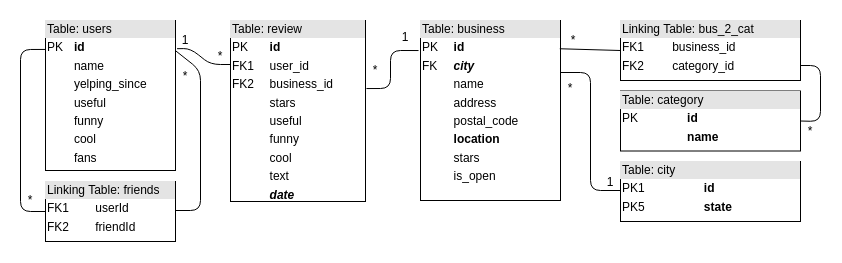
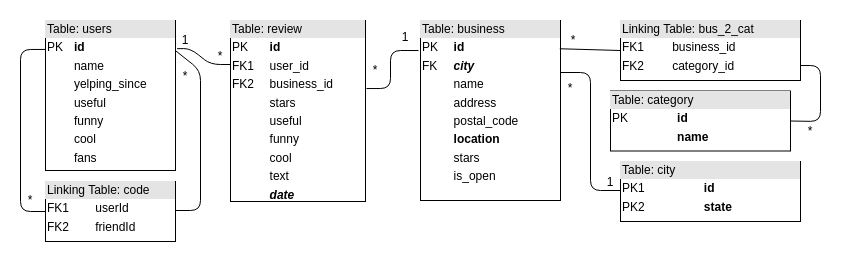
  <mxCell id="0" />
  <mxCell id="1" parent="0" />
  <mxCell id="2" value="&lt;div style=&quot;box-sizing: border-box ; width: 100% ; background: #e4e4e4 ; padding: 2px&quot;&gt;Table: review&lt;/div&gt;&lt;table style=&quot;width: 100% ; font-size: 1em&quot; cellpadding=&quot;2&quot; cellspacing=&quot;0&quot;&gt;&lt;tbody&gt;&lt;tr&gt;&lt;td&gt;PK&lt;/td&gt;&lt;td&gt;&lt;b&gt;id&lt;/b&gt;&lt;/td&gt;&lt;/tr&gt;&lt;tr&gt;&lt;td&gt;FK1&lt;/td&gt;&lt;td&gt;user_id&lt;/td&gt;&lt;/tr&gt;&lt;tr&gt;&lt;td&gt;FK2&lt;/td&gt;&lt;td&gt;business_id&lt;/td&gt;&lt;/tr&gt;&lt;tr&gt;&lt;td&gt;&lt;br&gt;&lt;/td&gt;&lt;td&gt;stars&lt;/td&gt;&lt;/tr&gt;&lt;tr&gt;&lt;td&gt;&lt;br&gt;&lt;/td&gt;&lt;td&gt;useful&lt;/td&gt;&lt;/tr&gt;&lt;tr&gt;&lt;td&gt;&lt;br&gt;&lt;/td&gt;&lt;td&gt;funny&lt;/td&gt;&lt;/tr&gt;&lt;tr&gt;&lt;td&gt;&lt;br&gt;&lt;/td&gt;&lt;td&gt;cool&lt;/td&gt;&lt;/tr&gt;&lt;tr&gt;&lt;td&gt;&lt;br&gt;&lt;/td&gt;&lt;td&gt;text&lt;/td&gt;&lt;/tr&gt;&lt;tr&gt;&lt;td&gt;&lt;br&gt;&lt;/td&gt;&lt;td&gt;&lt;i&gt;&lt;b&gt;date&lt;/b&gt;&lt;/i&gt;&lt;/td&gt;&lt;/tr&gt;&lt;/tbody&gt;&lt;/table&gt;" style="verticalAlign=top;align=left;overflow=fill;html=1;" parent="1" vertex="1"><mxGeometry x="230" y="20" width="135" height="181" as="geometry" /></mxCell>
  <mxCell id="3" value="&lt;div style=&quot;box-sizing: border-box ; width: 100% ; background: #e4e4e4 ; padding: 2px&quot;&gt;Table: business&lt;/div&gt;&lt;table style=&quot;width: 100% ; font-size: 1em&quot; cellpadding=&quot;2&quot; cellspacing=&quot;0&quot;&gt;&lt;tbody&gt;&lt;tr&gt;&lt;td&gt;PK&lt;/td&gt;&lt;td&gt;&lt;b&gt;id&lt;/b&gt;&lt;/td&gt;&lt;/tr&gt;&lt;tr&gt;&lt;td&gt;FK&lt;/td&gt;&lt;td&gt;&lt;b&gt;&lt;i&gt;city&lt;/i&gt;&lt;/b&gt;&lt;/td&gt;&lt;/tr&gt;&lt;tr&gt;&lt;td&gt;&lt;br&gt;&lt;/td&gt;&lt;td&gt;name&lt;/td&gt;&lt;/tr&gt;&lt;tr&gt;&lt;td&gt;&lt;br&gt;&lt;/td&gt;&lt;td&gt;address&lt;/td&gt;&lt;/tr&gt;&lt;tr&gt;&lt;td&gt;&lt;br&gt;&lt;/td&gt;&lt;td&gt;postal_code&lt;/td&gt;&lt;/tr&gt;&lt;tr&gt;&lt;td&gt;&lt;br&gt;&lt;/td&gt;&lt;td&gt;&lt;b&gt;location&lt;/b&gt;&lt;/td&gt;&lt;/tr&gt;&lt;tr&gt;&lt;td&gt;&lt;br&gt;&lt;/td&gt;&lt;td&gt;stars&lt;/td&gt;&lt;/tr&gt;&lt;tr&gt;&lt;td&gt;&lt;br&gt;&lt;/td&gt;&lt;td&gt;is_open&lt;/td&gt;&lt;/tr&gt;&lt;/tbody&gt;&lt;/table&gt;" style="verticalAlign=top;align=left;overflow=fill;html=1;" parent="1" vertex="1"><mxGeometry x="420" y="20" width="140" height="180" as="geometry" /></mxCell>
- <mxCell id="4" value="&lt;div style=&quot;box-sizing: border-box ; width: 100% ; background: #e4e4e4 ; padding: 2px&quot;&gt;Table: category&lt;/div&gt;&lt;table style=&quot;width: 100% ; font-size: 1em&quot; cellpadding=&quot;2&quot; cellspacing=&quot;0&quot;&gt;&lt;tbody&gt;&lt;tr&gt;&lt;td&gt;PK&lt;/td&gt;&lt;td&gt;&lt;b&gt;id&lt;/b&gt;&lt;/td&gt;&lt;/tr&gt;&lt;tr&gt;&lt;td&gt;&lt;br&gt;&lt;/td&gt;&lt;td&gt;&lt;b&gt;name&lt;/b&gt;&lt;/td&gt;&lt;/tr&gt;&lt;/tbody&gt;&lt;/table&gt;" style="verticalAlign=top;align=left;overflow=fill;html=1;" parent="1" vertex="1"><mxGeometry x="620" y="90.5" width="180" height="60" as="geometry" /></mxCell>
- <mxCell id="5" value="&lt;div style=&quot;box-sizing: border-box ; width: 100% ; background: #e4e4e4 ; padding: 2px&quot;&gt;Linking Table: friends&lt;/div&gt;&lt;table style=&quot;width: 100% ; font-size: 1em&quot; cellpadding=&quot;2&quot; cellspacing=&quot;0&quot;&gt;&lt;tbody&gt;&lt;tr&gt;&lt;td&gt;FK1&lt;/td&gt;&lt;td&gt;userId&lt;/td&gt;&lt;/tr&gt;&lt;tr&gt;&lt;td&gt;FK2&lt;/td&gt;&lt;td&gt;friendId&lt;/td&gt;&lt;/tr&gt;&lt;/tbody&gt;&lt;/table&gt;" style="verticalAlign=top;align=left;overflow=fill;html=1;" parent="1" vertex="1"><mxGeometry x="45" y="181" width="130" height="60" as="geometry" /></mxCell>
+ <mxCell id="4" value="&lt;div style=&quot;box-sizing: border-box ; width: 100% ; background: #e4e4e4 ; padding: 2px&quot;&gt;Table: category&lt;/div&gt;&lt;table style=&quot;width: 100% ; font-size: 1em&quot; cellpadding=&quot;2&quot; cellspacing=&quot;0&quot;&gt;&lt;tbody&gt;&lt;tr&gt;&lt;td&gt;PK&lt;/td&gt;&lt;td&gt;&lt;b&gt;id&lt;/b&gt;&lt;/td&gt;&lt;/tr&gt;&lt;tr&gt;&lt;td&gt;&lt;br&gt;&lt;/td&gt;&lt;td&gt;&lt;b&gt;name&lt;/b&gt;&lt;/td&gt;&lt;/tr&gt;&lt;/tbody&gt;&lt;/table&gt;" style="verticalAlign=top;align=left;overflow=fill;html=1;" parent="1" vertex="1"><mxGeometry x="610" y="90.5" width="180" height="60" as="geometry" /></mxCell>
+ <mxCell id="5" value="&lt;div style=&quot;box-sizing: border-box ; width: 100% ; background: #e4e4e4 ; padding: 2px&quot;&gt;Linking Table: code&lt;/div&gt;&lt;table style=&quot;width: 100% ; font-size: 1em&quot; cellpadding=&quot;2&quot; cellspacing=&quot;0&quot;&gt;&lt;tbody&gt;&lt;tr&gt;&lt;td&gt;FK1&lt;/td&gt;&lt;td&gt;userId&lt;/td&gt;&lt;/tr&gt;&lt;tr&gt;&lt;td&gt;FK2&lt;/td&gt;&lt;td&gt;friendId&lt;/td&gt;&lt;/tr&gt;&lt;/tbody&gt;&lt;/table&gt;" style="verticalAlign=top;align=left;overflow=fill;html=1;" parent="1" vertex="1"><mxGeometry x="45" y="181" width="130" height="60" as="geometry" /></mxCell>
  <mxCell id="6" value="&lt;div style=&quot;box-sizing: border-box ; width: 100% ; background: #e4e4e4 ; padding: 2px&quot;&gt;Table: users&lt;/div&gt;&lt;table style=&quot;width: 100% ; font-size: 1em&quot; cellpadding=&quot;2&quot; cellspacing=&quot;0&quot;&gt;&lt;tbody&gt;&lt;tr&gt;&lt;td&gt;PK&lt;/td&gt;&lt;td&gt;&lt;b&gt;id&lt;/b&gt;&lt;/td&gt;&lt;/tr&gt;&lt;tr&gt;&lt;td&gt;&lt;br&gt;&lt;/td&gt;&lt;td&gt;name&lt;/td&gt;&lt;/tr&gt;&lt;tr&gt;&lt;td&gt;&lt;br&gt;&lt;/td&gt;&lt;td&gt;yelping_since&lt;/td&gt;&lt;/tr&gt;&lt;tr&gt;&lt;td&gt;&lt;br&gt;&lt;/td&gt;&lt;td&gt;useful&lt;/td&gt;&lt;/tr&gt;&lt;tr&gt;&lt;td&gt;&lt;br&gt;&lt;/td&gt;&lt;td&gt;funny&lt;/td&gt;&lt;/tr&gt;&lt;tr&gt;&lt;td&gt;&lt;br&gt;&lt;/td&gt;&lt;td&gt;cool&lt;/td&gt;&lt;/tr&gt;&lt;tr&gt;&lt;td&gt;&lt;br&gt;&lt;/td&gt;&lt;td&gt;fans&lt;/td&gt;&lt;/tr&gt;&lt;/tbody&gt;&lt;/table&gt;" style="verticalAlign=top;align=left;overflow=fill;html=1;" parent="1" vertex="1"><mxGeometry x="45" y="20" width="130" height="150" as="geometry" /></mxCell>
- <mxCell id="7" value="&lt;div style=&quot;box-sizing: border-box ; width: 100% ; background: #e4e4e4 ; padding: 2px&quot;&gt;Table: city&lt;/div&gt;&lt;table style=&quot;width: 100% ; font-size: 1em&quot; cellpadding=&quot;2&quot; cellspacing=&quot;0&quot;&gt;&lt;tbody&gt;&lt;tr&gt;&lt;td&gt;PK1&lt;/td&gt;&lt;td&gt;&lt;b&gt;id&lt;/b&gt;&lt;/td&gt;&lt;/tr&gt;&lt;tr&gt;&lt;td&gt;PK5&lt;/td&gt;&lt;td&gt;&lt;b&gt;state&lt;/b&gt;&lt;/td&gt;&lt;/tr&gt;&lt;tr&gt;&lt;td&gt;&lt;/td&gt;&lt;td&gt;&lt;br&gt;&lt;/td&gt;&lt;/tr&gt;&lt;/tbody&gt;&lt;/table&gt;" style="verticalAlign=top;align=left;overflow=fill;html=1;" parent="1" vertex="1"><mxGeometry x="620" y="161" width="180" height="60" as="geometry" /></mxCell>
+ <mxCell id="7" value="&lt;div style=&quot;box-sizing: border-box ; width: 100% ; background: #e4e4e4 ; padding: 2px&quot;&gt;Table: city&lt;/div&gt;&lt;table style=&quot;width: 100% ; font-size: 1em&quot; cellpadding=&quot;2&quot; cellspacing=&quot;0&quot;&gt;&lt;tbody&gt;&lt;tr&gt;&lt;td&gt;PK1&lt;/td&gt;&lt;td&gt;&lt;b&gt;id&lt;/b&gt;&lt;/td&gt;&lt;/tr&gt;&lt;tr&gt;&lt;td&gt;PK2&lt;/td&gt;&lt;td&gt;&lt;b&gt;state&lt;/b&gt;&lt;/td&gt;&lt;/tr&gt;&lt;tr&gt;&lt;td&gt;&lt;/td&gt;&lt;td&gt;&lt;br&gt;&lt;/td&gt;&lt;/tr&gt;&lt;/tbody&gt;&lt;/table&gt;" style="verticalAlign=top;align=left;overflow=fill;html=1;" parent="1" vertex="1"><mxGeometry x="620" y="161" width="180" height="60" as="geometry" /></mxCell>
  <mxCell id="8" value="&lt;div style=&quot;box-sizing: border-box ; width: 100% ; background: #e4e4e4 ; padding: 2px&quot;&gt;Linking Table: bus_2_cat&lt;/div&gt;&lt;table style=&quot;width: 100% ; font-size: 1em&quot; cellpadding=&quot;2&quot; cellspacing=&quot;0&quot;&gt;&lt;tbody&gt;&lt;tr&gt;&lt;td&gt;FK1&lt;/td&gt;&lt;td&gt;business_id&lt;/td&gt;&lt;/tr&gt;&lt;tr&gt;&lt;td&gt;FK2&lt;/td&gt;&lt;td&gt;category_id&lt;/td&gt;&lt;/tr&gt;&lt;/tbody&gt;&lt;/table&gt;" style="verticalAlign=top;align=left;overflow=fill;html=1;" parent="1" vertex="1"><mxGeometry x="620" y="20" width="180" height="60" as="geometry" /></mxCell>
  <mxCell id="9" value="" style="endArrow=none;html=1;exitX=0.995;exitY=0.157;exitDx=0;exitDy=0;exitPerimeter=0;" parent="1" source="3" edge="1"><mxGeometry width="50" height="50" relative="1" as="geometry"><mxPoint x="580" y="50" as="sourcePoint" /><mxPoint x="620" y="50" as="targetPoint" /></mxGeometry></mxCell>
  <mxCell id="10" value="" style="endArrow=none;html=1;entryX=1;entryY=0.75;entryDx=0;entryDy=0;exitX=1;exitY=0.5;exitDx=0;exitDy=0;" parent="1" source="4" target="8" edge="1"><mxGeometry width="50" height="50" relative="1" as="geometry"><mxPoint x="340" y="731" as="sourcePoint" /><mxPoint x="390" y="681" as="targetPoint" /><Array as="points"><mxPoint x="820" y="121" /><mxPoint x="820" y="65" /></Array></mxGeometry></mxCell>
  <mxCell id="11" value="" style="endArrow=none;html=1;" parent="1" edge="1"><mxGeometry width="50" height="50" relative="1" as="geometry"><mxPoint x="560" y="72" as="sourcePoint" /><mxPoint x="620" y="190" as="targetPoint" /><Array as="points"><mxPoint x="590" y="72" /><mxPoint x="590" y="190" /></Array></mxGeometry></mxCell>
  <mxCell id="12" value="" style="endArrow=none;html=1;entryX=-0.014;entryY=0.178;entryDx=0;entryDy=0;exitX=1.007;exitY=0.387;exitDx=0;exitDy=0;exitPerimeter=0;entryPerimeter=0;" parent="1" edge="1"><mxGeometry width="50" height="50" relative="1" as="geometry"><mxPoint x="365.945" y="88.047" as="sourcePoint" /><mxPoint x="418.04" y="50.04" as="targetPoint" /><Array as="points"><mxPoint x="390" y="88" /><mxPoint x="390" y="50" /></Array></mxGeometry></mxCell>
  <mxCell id="13" value="" style="endArrow=none;html=1;entryX=0.01;entryY=1.016;entryDx=0;entryDy=0;entryPerimeter=0;" parent="1" target="24" edge="1"><mxGeometry width="50" height="50" relative="1" as="geometry"><mxPoint x="175" y="210" as="sourcePoint" /><mxPoint x="350" y="501" as="targetPoint" /><Array as="points"><mxPoint x="200" y="210" /><mxPoint x="200" y="70" /></Array></mxGeometry></mxCell>
  <mxCell id="14" value="" style="endArrow=none;html=1;exitX=0;exitY=0.5;exitDx=0;exitDy=0;entryX=-0.001;entryY=0.193;entryDx=0;entryDy=0;entryPerimeter=0;" parent="1" source="5" target="6" edge="1"><mxGeometry width="50" height="50" relative="1" as="geometry"><mxPoint x="300" y="551" as="sourcePoint" /><mxPoint x="42" y="195" as="targetPoint" /><Array as="points"><mxPoint x="20" y="211" /><mxPoint x="20" y="49" /></Array></mxGeometry></mxCell>
  <mxCell id="15" value="" style="endArrow=none;html=1;exitX=1.012;exitY=0.188;exitDx=0;exitDy=0;exitPerimeter=0;" parent="1" edge="1" source="6"><mxGeometry width="50" height="50" relative="1" as="geometry"><mxPoint x="175" y="64" as="sourcePoint" /><mxPoint x="230" y="64" as="targetPoint" /><Array as="points"><mxPoint x="190" y="48" /><mxPoint x="210" y="64" /></Array></mxGeometry></mxCell>
  <mxCell id="16" value="*" style="text;html=1;strokeColor=none;fillColor=none;align=center;verticalAlign=middle;whiteSpace=wrap;rounded=0;" parent="1" vertex="1"><mxGeometry x="563" y="30" width="20" height="20" as="geometry" /></mxCell>
  <mxCell id="17" value="1" style="text;html=1;strokeColor=none;fillColor=none;align=center;verticalAlign=middle;whiteSpace=wrap;rounded=0;" parent="1" vertex="1"><mxGeometry x="600" y="172" width="20" height="19" as="geometry" /></mxCell>
  <mxCell id="18" value="*" style="text;html=1;strokeColor=none;fillColor=none;align=center;verticalAlign=middle;whiteSpace=wrap;rounded=0;" parent="1" vertex="1"><mxGeometry x="800" y="120.5" width="20" height="20" as="geometry" /></mxCell>
  <mxCell id="19" value="*" style="text;html=1;strokeColor=none;fillColor=none;align=center;verticalAlign=middle;whiteSpace=wrap;rounded=0;" parent="1" vertex="1"><mxGeometry x="560" y="78" width="20" height="19" as="geometry" /></mxCell>
  <mxCell id="20" value="*" style="text;html=1;strokeColor=none;fillColor=none;align=center;verticalAlign=middle;whiteSpace=wrap;rounded=0;" parent="1" vertex="1"><mxGeometry x="365" y="60" width="20" height="20" as="geometry" /></mxCell>
  <mxCell id="21" value="1" style="text;html=1;strokeColor=none;fillColor=none;align=center;verticalAlign=middle;whiteSpace=wrap;rounded=0;" parent="1" vertex="1"><mxGeometry x="394.5" y="28" width="20" height="18" as="geometry" /></mxCell>
  <mxCell id="22" value="*" style="text;html=1;strokeColor=none;fillColor=none;align=center;verticalAlign=middle;whiteSpace=wrap;rounded=0;" parent="1" vertex="1"><mxGeometry x="210" y="46" width="20" height="20" as="geometry" /></mxCell>
  <mxCell id="23" value="*" style="text;html=1;strokeColor=none;fillColor=none;align=center;verticalAlign=middle;whiteSpace=wrap;rounded=0;" parent="1" vertex="1"><mxGeometry x="175" y="66" width="20" height="20" as="geometry" /></mxCell>
  <mxCell id="24" value="1" style="text;html=1;strokeColor=none;fillColor=none;align=center;verticalAlign=middle;whiteSpace=wrap;rounded=0;" parent="1" vertex="1"><mxGeometry x="175" y="30" width="20" height="20" as="geometry" /></mxCell>
  <mxCell id="25" value="*" style="text;html=1;strokeColor=none;fillColor=none;align=center;verticalAlign=middle;whiteSpace=wrap;rounded=0;" parent="1" vertex="1"><mxGeometry x="20" y="190" width="20" height="20" as="geometry" /></mxCell>
